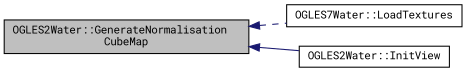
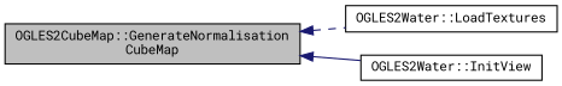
  digraph {
    fontname="Roboto Mono"
    rankdir=LR
    node [color=black fillcolor=white fontname="Roboto Mono" fontsize=10 shape=record style=filled]
    edge [color=midnightblue dir=back fontname="Roboto Mono" fontsize=10 labelfontname=Helvetica labelfontsize=10]
-   n1 [fillcolor=grey75 fontcolor=black height=0.2 label="OGLES2Water::GenerateNormalisation\lCubeMap" width=0.4]
-   n2 [height=0.2 label="OGLES7Water::LoadTextures" width=0.4]
+   n1 [fillcolor=grey75 fontcolor=black height=0.2 label="OGLES2CubeMap::GenerateNormalisation\lCubeMap" width=0.4]
+   n2 [height=0.2 label="OGLES2Water::LoadTextures" width=0.4]
    n3 [height=0.2 label="OGLES2Water::InitView" width=0.4]
    n1 -> n2 [style=dashed]
    n1 -> n3 [style=solid]
  }
